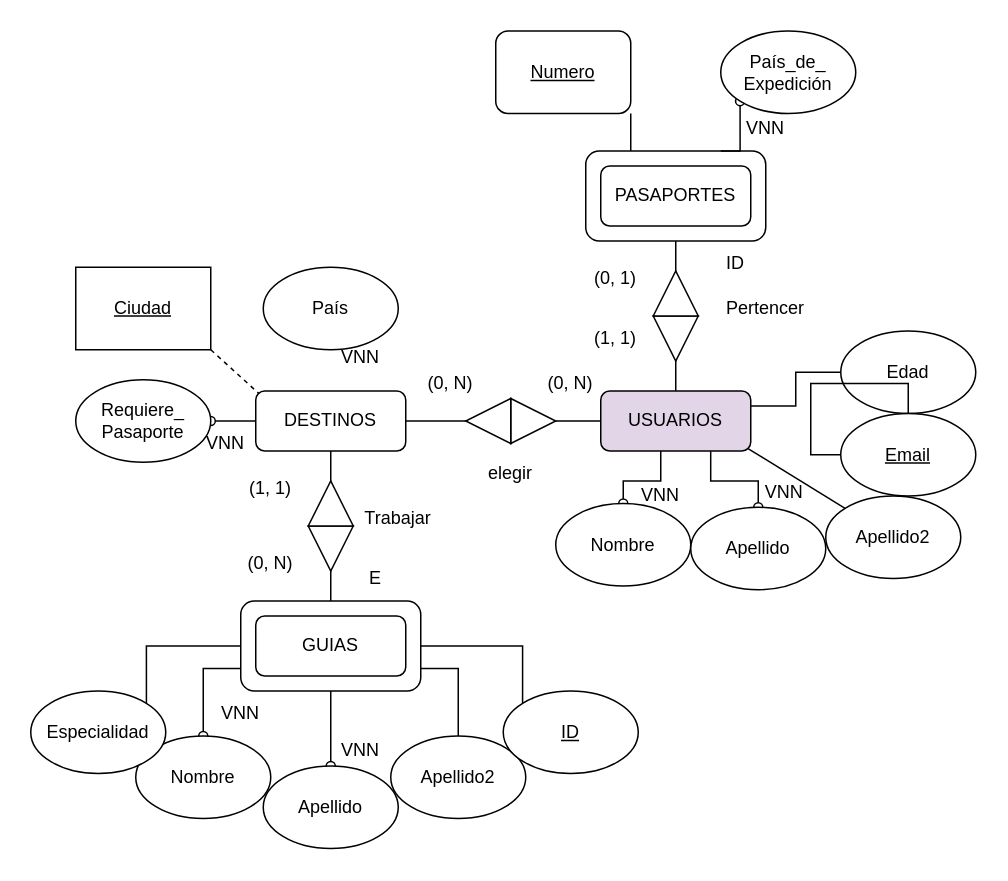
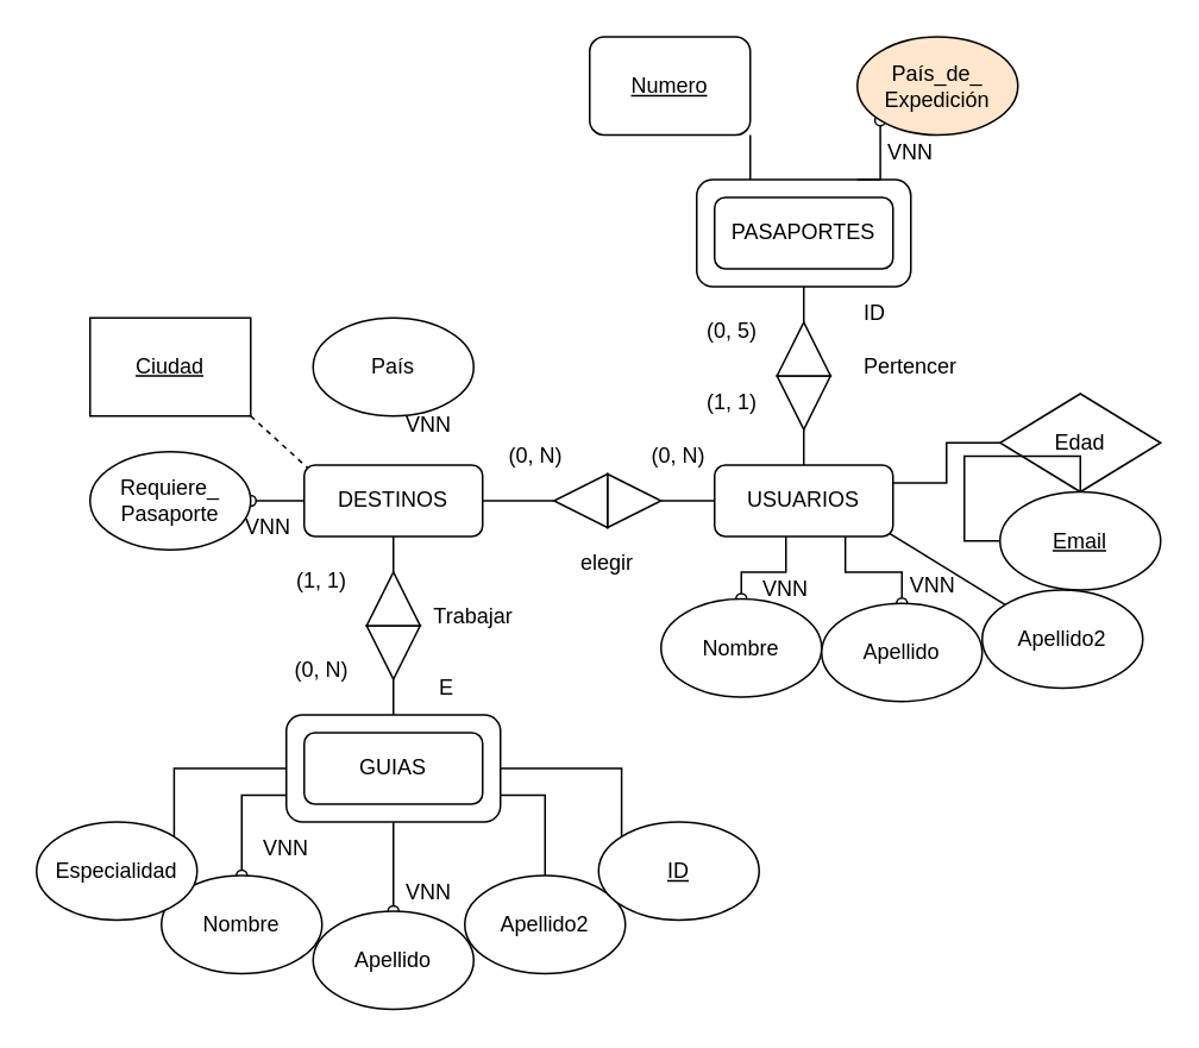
  <mxCell id="0" />
  <mxCell id="1" parent="0" />
  <mxCell id="2" value="" style="rounded=1;whiteSpace=wrap;html=1;" parent="1" vertex="1"><mxGeometry x="160" y="400" width="120" height="60" as="geometry" /></mxCell>
  <mxCell id="3" value="" style="rounded=1;whiteSpace=wrap;html=1;" parent="1" vertex="1"><mxGeometry x="390" y="100" width="120" height="60" as="geometry" /></mxCell>
- <mxCell id="4" value="USUARIOS" style="rounded=1;whiteSpace=wrap;html=1;fillColor=#e1d5e7;" parent="1" vertex="1"><mxGeometry x="400" y="260" width="100" height="40" as="geometry" /></mxCell>
+ <mxCell id="4" value="USUARIOS" style="rounded=1;whiteSpace=wrap;html=1;" parent="1" vertex="1"><mxGeometry x="400" y="260" width="100" height="40" as="geometry" /></mxCell>
  <mxCell id="5" style="edgeStyle=orthogonalEdgeStyle;rounded=0;orthogonalLoop=1;jettySize=auto;html=1;exitX=0.5;exitY=1;exitDx=0;exitDy=0;entryX=0.5;entryY=0;entryDx=0;entryDy=0;endArrow=none;startFill=0;" parent="1" source="3" target="4" edge="1"><mxGeometry relative="1" as="geometry" /></mxCell>
  <mxCell id="6" value="PASAPORTES" style="rounded=1;whiteSpace=wrap;html=1;" parent="1" vertex="1"><mxGeometry x="400" y="110" width="100" height="40" as="geometry" /></mxCell>
  <mxCell id="7" style="edgeStyle=orthogonalEdgeStyle;rounded=0;orthogonalLoop=1;jettySize=auto;html=1;exitX=1;exitY=0.5;exitDx=0;exitDy=0;endArrow=none;startFill=0;" parent="1" source="12" target="4" edge="1"><mxGeometry relative="1" as="geometry" /></mxCell>
  <mxCell id="8" style="edgeStyle=orthogonalEdgeStyle;rounded=0;orthogonalLoop=1;jettySize=auto;html=1;exitX=0.5;exitY=1;exitDx=0;exitDy=0;endArrow=none;startFill=0;" parent="1" source="9" edge="1"><mxGeometry relative="1" as="geometry"><mxPoint x="220" y="400" as="targetPoint" /></mxGeometry></mxCell>
  <mxCell id="9" value="DESTINOS" style="rounded=1;whiteSpace=wrap;html=1;" parent="1" vertex="1"><mxGeometry x="170" y="260" width="100" height="40" as="geometry" /></mxCell>
  <mxCell id="10" value="GUIAS" style="rounded=1;whiteSpace=wrap;html=1;" parent="1" vertex="1"><mxGeometry x="170" y="410" width="100" height="40" as="geometry" /></mxCell>
  <mxCell id="11" value="" style="edgeStyle=orthogonalEdgeStyle;rounded=0;orthogonalLoop=1;jettySize=auto;html=1;exitX=1;exitY=0.5;exitDx=0;exitDy=0;endArrow=none;startFill=0;" parent="1" source="9" target="12" edge="1"><mxGeometry relative="1" as="geometry"><mxPoint x="270" y="280" as="sourcePoint" /><mxPoint x="394" y="280" as="targetPoint" /></mxGeometry></mxCell>
  <mxCell id="12" value="" style="triangle;whiteSpace=wrap;html=1;" parent="1" vertex="1"><mxGeometry x="340" y="265" width="30" height="30" as="geometry" /></mxCell>
  <mxCell id="13" value="" style="triangle;whiteSpace=wrap;html=1;rotation=-180;" parent="1" vertex="1"><mxGeometry x="310" y="265" width="30" height="30" as="geometry" /></mxCell>
  <mxCell id="14" value="" style="triangle;whiteSpace=wrap;html=1;direction=south;fillColor=light-dark(#FFFFFF,#FFFFFF);" parent="1" vertex="1"><mxGeometry x="435" y="210" width="30" height="30" as="geometry" /></mxCell>
  <mxCell id="15" value="" style="triangle;whiteSpace=wrap;html=1;rotation=-180;direction=south;fillColor=light-dark(#FFFFFF,#FFFFFF);" parent="1" vertex="1"><mxGeometry x="435" y="180" width="30" height="30" as="geometry" /></mxCell>
  <mxCell id="16" value="" style="triangle;whiteSpace=wrap;html=1;direction=south;" parent="1" vertex="1"><mxGeometry x="205" y="350" width="30" height="30" as="geometry" /></mxCell>
  <mxCell id="17" value="" style="triangle;whiteSpace=wrap;html=1;rotation=-180;direction=south;fillColor=light-dark(#FFFFFF,#FFFFFF);" parent="1" vertex="1"><mxGeometry x="205" y="320" width="30" height="30" as="geometry" /></mxCell>
  <mxCell id="18" value="elegir" style="text;html=1;align=center;verticalAlign=middle;whiteSpace=wrap;rounded=0;" parent="1" vertex="1"><mxGeometry x="310" y="300" width="60" height="30" as="geometry" /></mxCell>
  <mxCell id="19" value="(0, N)" style="text;html=1;align=center;verticalAlign=middle;whiteSpace=wrap;rounded=0;" parent="1" vertex="1"><mxGeometry x="270" y="240" width="60" height="30" as="geometry" /></mxCell>
  <mxCell id="20" value="(0, N)" style="text;html=1;align=center;verticalAlign=middle;whiteSpace=wrap;rounded=0;" parent="1" vertex="1"><mxGeometry x="350" y="240" width="60" height="30" as="geometry" /></mxCell>
  <mxCell id="21" value="ID" style="text;html=1;align=center;verticalAlign=middle;whiteSpace=wrap;rounded=0;" parent="1" vertex="1"><mxGeometry x="460" y="160" width="60" height="30" as="geometry" /></mxCell>
  <mxCell id="22" value="Pertencer" style="text;html=1;align=center;verticalAlign=middle;whiteSpace=wrap;rounded=0;" parent="1" vertex="1"><mxGeometry x="480" y="190" width="60" height="30" as="geometry" /></mxCell>
- <mxCell id="23" value="(0, 1)" style="text;html=1;align=center;verticalAlign=middle;whiteSpace=wrap;rounded=0;" parent="1" vertex="1"><mxGeometry x="380" y="170" width="60" height="30" as="geometry" /></mxCell>
+ <mxCell id="23" value="(0, 5)" style="text;html=1;align=center;verticalAlign=middle;whiteSpace=wrap;rounded=0;" parent="1" vertex="1"><mxGeometry x="380" y="170" width="60" height="30" as="geometry" /></mxCell>
  <mxCell id="24" value="(1, 1)" style="text;html=1;align=center;verticalAlign=middle;whiteSpace=wrap;rounded=0;" parent="1" vertex="1"><mxGeometry x="380" y="210" width="60" height="30" as="geometry" /></mxCell>
  <mxCell id="25" value="Trabajar" style="text;html=1;align=center;verticalAlign=middle;whiteSpace=wrap;rounded=0;" parent="1" vertex="1"><mxGeometry x="235" y="330" width="60" height="30" as="geometry" /></mxCell>
  <mxCell id="26" value="(0, N)" style="text;html=1;align=center;verticalAlign=middle;whiteSpace=wrap;rounded=0;" parent="1" vertex="1"><mxGeometry x="150" y="360" width="60" height="30" as="geometry" /></mxCell>
  <mxCell id="27" value="(1, 1)" style="text;html=1;align=center;verticalAlign=middle;whiteSpace=wrap;rounded=0;" parent="1" vertex="1"><mxGeometry x="150" y="310" width="60" height="30" as="geometry" /></mxCell>
  <mxCell id="28" value="E" style="text;html=1;align=center;verticalAlign=middle;whiteSpace=wrap;rounded=0;" parent="1" vertex="1"><mxGeometry x="220" y="370" width="60" height="30" as="geometry" /></mxCell>
  <mxCell id="29" style="edgeStyle=orthogonalEdgeStyle;rounded=0;orthogonalLoop=1;jettySize=auto;html=1;exitX=0.5;exitY=0;exitDx=0;exitDy=0;endArrow=oval;startFill=0;endFill=0;" parent="1" edge="1"><mxGeometry relative="1" as="geometry"><mxPoint x="440" y="300" as="sourcePoint" /><mxPoint x="415" y="335" as="targetPoint" /><Array as="points"><mxPoint x="440" y="300" /><mxPoint x="440" y="320" /><mxPoint x="415" y="320" /></Array></mxGeometry></mxCell>
  <mxCell id="30" value="Nombre" style="ellipse;whiteSpace=wrap;html=1;" parent="1" vertex="1"><mxGeometry x="370" y="335" width="90" height="55" as="geometry" /></mxCell>
  <mxCell id="31" style="edgeStyle=orthogonalEdgeStyle;rounded=0;orthogonalLoop=1;jettySize=auto;html=1;exitX=0.733;exitY=1.006;exitDx=0;exitDy=0;entryX=0.5;entryY=0;entryDx=0;entryDy=0;endArrow=oval;startFill=0;endFill=0;exitPerimeter=0;" parent="1" source="4" target="32" edge="1"><mxGeometry relative="1" as="geometry"><Array as="points"><mxPoint x="473" y="320" /><mxPoint x="505" y="320" /></Array></mxGeometry></mxCell>
  <mxCell id="32" value="Apellido" style="ellipse;whiteSpace=wrap;html=1;" parent="1" vertex="1"><mxGeometry x="460" y="337.5" width="90" height="55" as="geometry" /></mxCell>
  <mxCell id="33" style="rounded=0;orthogonalLoop=1;jettySize=auto;html=1;exitX=0;exitY=0;exitDx=0;exitDy=0;entryX=0.982;entryY=0.961;entryDx=0;entryDy=0;entryPerimeter=0;endArrow=none;startFill=0;" parent="1" source="34" target="4" edge="1"><mxGeometry relative="1" as="geometry" /></mxCell>
  <mxCell id="34" value="Apellido2" style="ellipse;whiteSpace=wrap;html=1;" parent="1" vertex="1"><mxGeometry x="550" y="330" width="90" height="55" as="geometry" /></mxCell>
  <mxCell id="35" style="edgeStyle=orthogonalEdgeStyle;rounded=0;orthogonalLoop=1;jettySize=auto;html=1;exitX=0;exitY=0.75;exitDx=0;exitDy=0;entryX=0.5;entryY=0;entryDx=0;entryDy=0;endArrow=oval;startFill=0;endFill=0;" parent="1" source="2" target="36" edge="1"><mxGeometry relative="1" as="geometry" /></mxCell>
  <mxCell id="36" value="Nombre" style="ellipse;whiteSpace=wrap;html=1;" parent="1" vertex="1"><mxGeometry x="90" y="490" width="90" height="55" as="geometry" /></mxCell>
  <mxCell id="37" style="edgeStyle=orthogonalEdgeStyle;rounded=0;orthogonalLoop=1;jettySize=auto;html=1;exitX=0.5;exitY=1;exitDx=0;exitDy=0;entryX=0.5;entryY=0;entryDx=0;entryDy=0;endArrow=oval;startFill=0;endFill=0;" parent="1" source="2" target="38" edge="1"><mxGeometry relative="1" as="geometry" /></mxCell>
  <mxCell id="38" value="Apellido" style="ellipse;whiteSpace=wrap;html=1;" parent="1" vertex="1"><mxGeometry x="175" y="510" width="90" height="55" as="geometry" /></mxCell>
  <mxCell id="39" style="edgeStyle=orthogonalEdgeStyle;rounded=0;orthogonalLoop=1;jettySize=auto;html=1;exitX=0.5;exitY=0;exitDx=0;exitDy=0;entryX=1;entryY=0.75;entryDx=0;entryDy=0;endArrow=none;startFill=0;" parent="1" source="40" target="2" edge="1"><mxGeometry relative="1" as="geometry" /></mxCell>
  <mxCell id="40" value="Apellido2" style="ellipse;whiteSpace=wrap;html=1;" parent="1" vertex="1"><mxGeometry x="260" y="490" width="90" height="55" as="geometry" /></mxCell>
  <mxCell id="41" style="edgeStyle=orthogonalEdgeStyle;rounded=0;orthogonalLoop=1;jettySize=auto;html=1;exitX=0;exitY=0.5;exitDx=0;exitDy=0;entryX=1;entryY=0.25;entryDx=0;entryDy=0;endArrow=none;startFill=0;" parent="1" source="42" target="4" edge="1"><mxGeometry relative="1" as="geometry" /></mxCell>
- <mxCell id="42" value="Edad" style="ellipse;whiteSpace=wrap;html=1;" parent="1" vertex="1"><mxGeometry x="560" y="220" width="90" height="55" as="geometry" /></mxCell>
+ <mxCell id="42" value="Edad" style="rhombus;whiteSpace=wrap;html=1;" parent="1" vertex="1"><mxGeometry x="560" y="220" width="90" height="55" as="geometry" /></mxCell>
  <mxCell id="43" style="edgeStyle=orthogonalEdgeStyle;rounded=0;orthogonalLoop=1;jettySize=auto;html=1;exitX=0;exitY=0.5;exitDx=0;exitDy=0;endArrow=none;startFill=0;" parent="1" source="44" target="42" edge="1"><mxGeometry relative="1" as="geometry" /></mxCell>
  <mxCell id="44" value="&lt;u&gt;Email&lt;/u&gt;" style="ellipse;whiteSpace=wrap;html=1;" parent="1" vertex="1"><mxGeometry x="560" y="275" width="90" height="55" as="geometry" /></mxCell>
  <mxCell id="45" style="rounded=0;orthogonalLoop=1;jettySize=auto;html=1;exitX=1;exitY=1;exitDx=0;exitDy=0;entryX=0.019;entryY=0.038;entryDx=0;entryDy=0;entryPerimeter=0;endArrow=none;startFill=0;dashed=1;" parent="1" source="46" target="9" edge="1"><mxGeometry relative="1" as="geometry" /></mxCell>
  <mxCell id="46" value="&lt;u&gt;Ciudad&lt;/u&gt;" style="whiteSpace=wrap;html=1;rounded=0;" parent="1" vertex="1"><mxGeometry x="50" y="177.5" width="90" height="55" as="geometry" /></mxCell>
  <mxCell id="47" style="edgeStyle=orthogonalEdgeStyle;rounded=0;orthogonalLoop=1;jettySize=auto;html=1;exitX=0;exitY=0.5;exitDx=0;exitDy=0;entryX=1;entryY=0.5;entryDx=0;entryDy=0;endArrow=oval;startFill=0;endFill=0;" parent="1" source="9" target="48" edge="1"><mxGeometry relative="1" as="geometry" /></mxCell>
  <mxCell id="48" value="Requiere_&lt;div&gt;Pasaporte&lt;/div&gt;" style="ellipse;whiteSpace=wrap;html=1;" parent="1" vertex="1"><mxGeometry x="50" y="252.5" width="90" height="55" as="geometry" /></mxCell>
  <mxCell id="49" value="País" style="ellipse;whiteSpace=wrap;html=1;direction=west;" parent="1" vertex="1"><mxGeometry x="175" y="177.5" width="90" height="55" as="geometry" /></mxCell>
  <mxCell id="50" style="edgeStyle=orthogonalEdgeStyle;rounded=0;orthogonalLoop=1;jettySize=auto;html=1;exitX=1;exitY=1;exitDx=0;exitDy=0;entryX=0.25;entryY=0;entryDx=0;entryDy=0;endArrow=none;startFill=0;" parent="1" source="51" target="3" edge="1"><mxGeometry relative="1" as="geometry" /></mxCell>
  <mxCell id="51" value="&lt;u&gt;Numero&lt;/u&gt;" style="whiteSpace=wrap;html=1;rounded=1;" parent="1" vertex="1"><mxGeometry x="330" y="20" width="90" height="55" as="geometry" /></mxCell>
  <mxCell id="52" style="edgeStyle=orthogonalEdgeStyle;rounded=0;orthogonalLoop=1;jettySize=auto;html=1;exitX=0.75;exitY=0;exitDx=0;exitDy=0;entryX=0;entryY=1;entryDx=0;entryDy=0;endArrow=oval;startFill=0;endFill=0;" parent="1" source="3" target="53" edge="1"><mxGeometry relative="1" as="geometry" /></mxCell>
- <mxCell id="53" value="País_de_&lt;div&gt;Expedición&lt;/div&gt;" style="ellipse;whiteSpace=wrap;html=1;" parent="1" vertex="1"><mxGeometry x="480" y="20" width="90" height="55" as="geometry" /></mxCell>
+ <mxCell id="53" value="País_de_&lt;div&gt;Expedición&lt;/div&gt;" style="ellipse;whiteSpace=wrap;html=1;fillColor=#ffe6cc;" parent="1" vertex="1"><mxGeometry x="480" y="20" width="90" height="55" as="geometry" /></mxCell>
  <mxCell id="54" style="edgeStyle=orthogonalEdgeStyle;rounded=0;orthogonalLoop=1;jettySize=auto;html=1;exitX=0;exitY=0;exitDx=0;exitDy=0;entryX=1;entryY=0.5;entryDx=0;entryDy=0;endArrow=none;startFill=0;" parent="1" source="55" target="2" edge="1"><mxGeometry relative="1" as="geometry"><Array as="points"><mxPoint x="348" y="430" /></Array></mxGeometry></mxCell>
  <mxCell id="55" value="&lt;u&gt;ID&lt;/u&gt;" style="ellipse;whiteSpace=wrap;html=1;" parent="1" vertex="1"><mxGeometry x="335" y="460" width="90" height="55" as="geometry" /></mxCell>
  <mxCell id="56" style="edgeStyle=orthogonalEdgeStyle;rounded=0;orthogonalLoop=1;jettySize=auto;html=1;exitX=1;exitY=0;exitDx=0;exitDy=0;entryX=0;entryY=0.5;entryDx=0;entryDy=0;endArrow=none;startFill=0;" parent="1" source="57" target="2" edge="1"><mxGeometry relative="1" as="geometry"><Array as="points"><mxPoint x="97" y="430" /></Array></mxGeometry></mxCell>
  <mxCell id="57" value="Especialidad" style="ellipse;whiteSpace=wrap;html=1;" parent="1" vertex="1"><mxGeometry x="20" y="460" width="90" height="55" as="geometry" /></mxCell>
  <mxCell id="58" value="VNN" style="text;html=1;align=center;verticalAlign=middle;whiteSpace=wrap;rounded=0;" parent="1" vertex="1"><mxGeometry x="120" y="280" width="60" height="30" as="geometry" /></mxCell>
  <mxCell id="59" value="VNN" style="text;html=1;align=center;verticalAlign=middle;whiteSpace=wrap;rounded=0;" parent="1" vertex="1"><mxGeometry x="130" y="460" width="60" height="30" as="geometry" /></mxCell>
  <mxCell id="60" value="VNN" style="text;html=1;align=center;verticalAlign=middle;whiteSpace=wrap;rounded=0;" parent="1" vertex="1"><mxGeometry x="210" y="485" width="60" height="30" as="geometry" /></mxCell>
  <mxCell id="61" value="VNN" style="text;html=1;align=center;verticalAlign=middle;whiteSpace=wrap;rounded=0;" parent="1" vertex="1"><mxGeometry x="410" y="320" width="60" height="20" as="geometry" /></mxCell>
  <mxCell id="62" value="VNN" style="text;html=1;align=center;verticalAlign=middle;whiteSpace=wrap;rounded=0;" parent="1" vertex="1"><mxGeometry x="495" y="315" width="55" height="25" as="geometry" /></mxCell>
  <mxCell id="63" value="VNN" style="text;html=1;align=center;verticalAlign=middle;whiteSpace=wrap;rounded=0;" parent="1" vertex="1"><mxGeometry x="480" y="70" width="60" height="30" as="geometry" /></mxCell>
  <mxCell id="64" value="VNN" style="text;html=1;align=center;verticalAlign=middle;whiteSpace=wrap;rounded=0;" parent="1" vertex="1"><mxGeometry x="210" y="222.5" width="60" height="30" as="geometry" /></mxCell>
